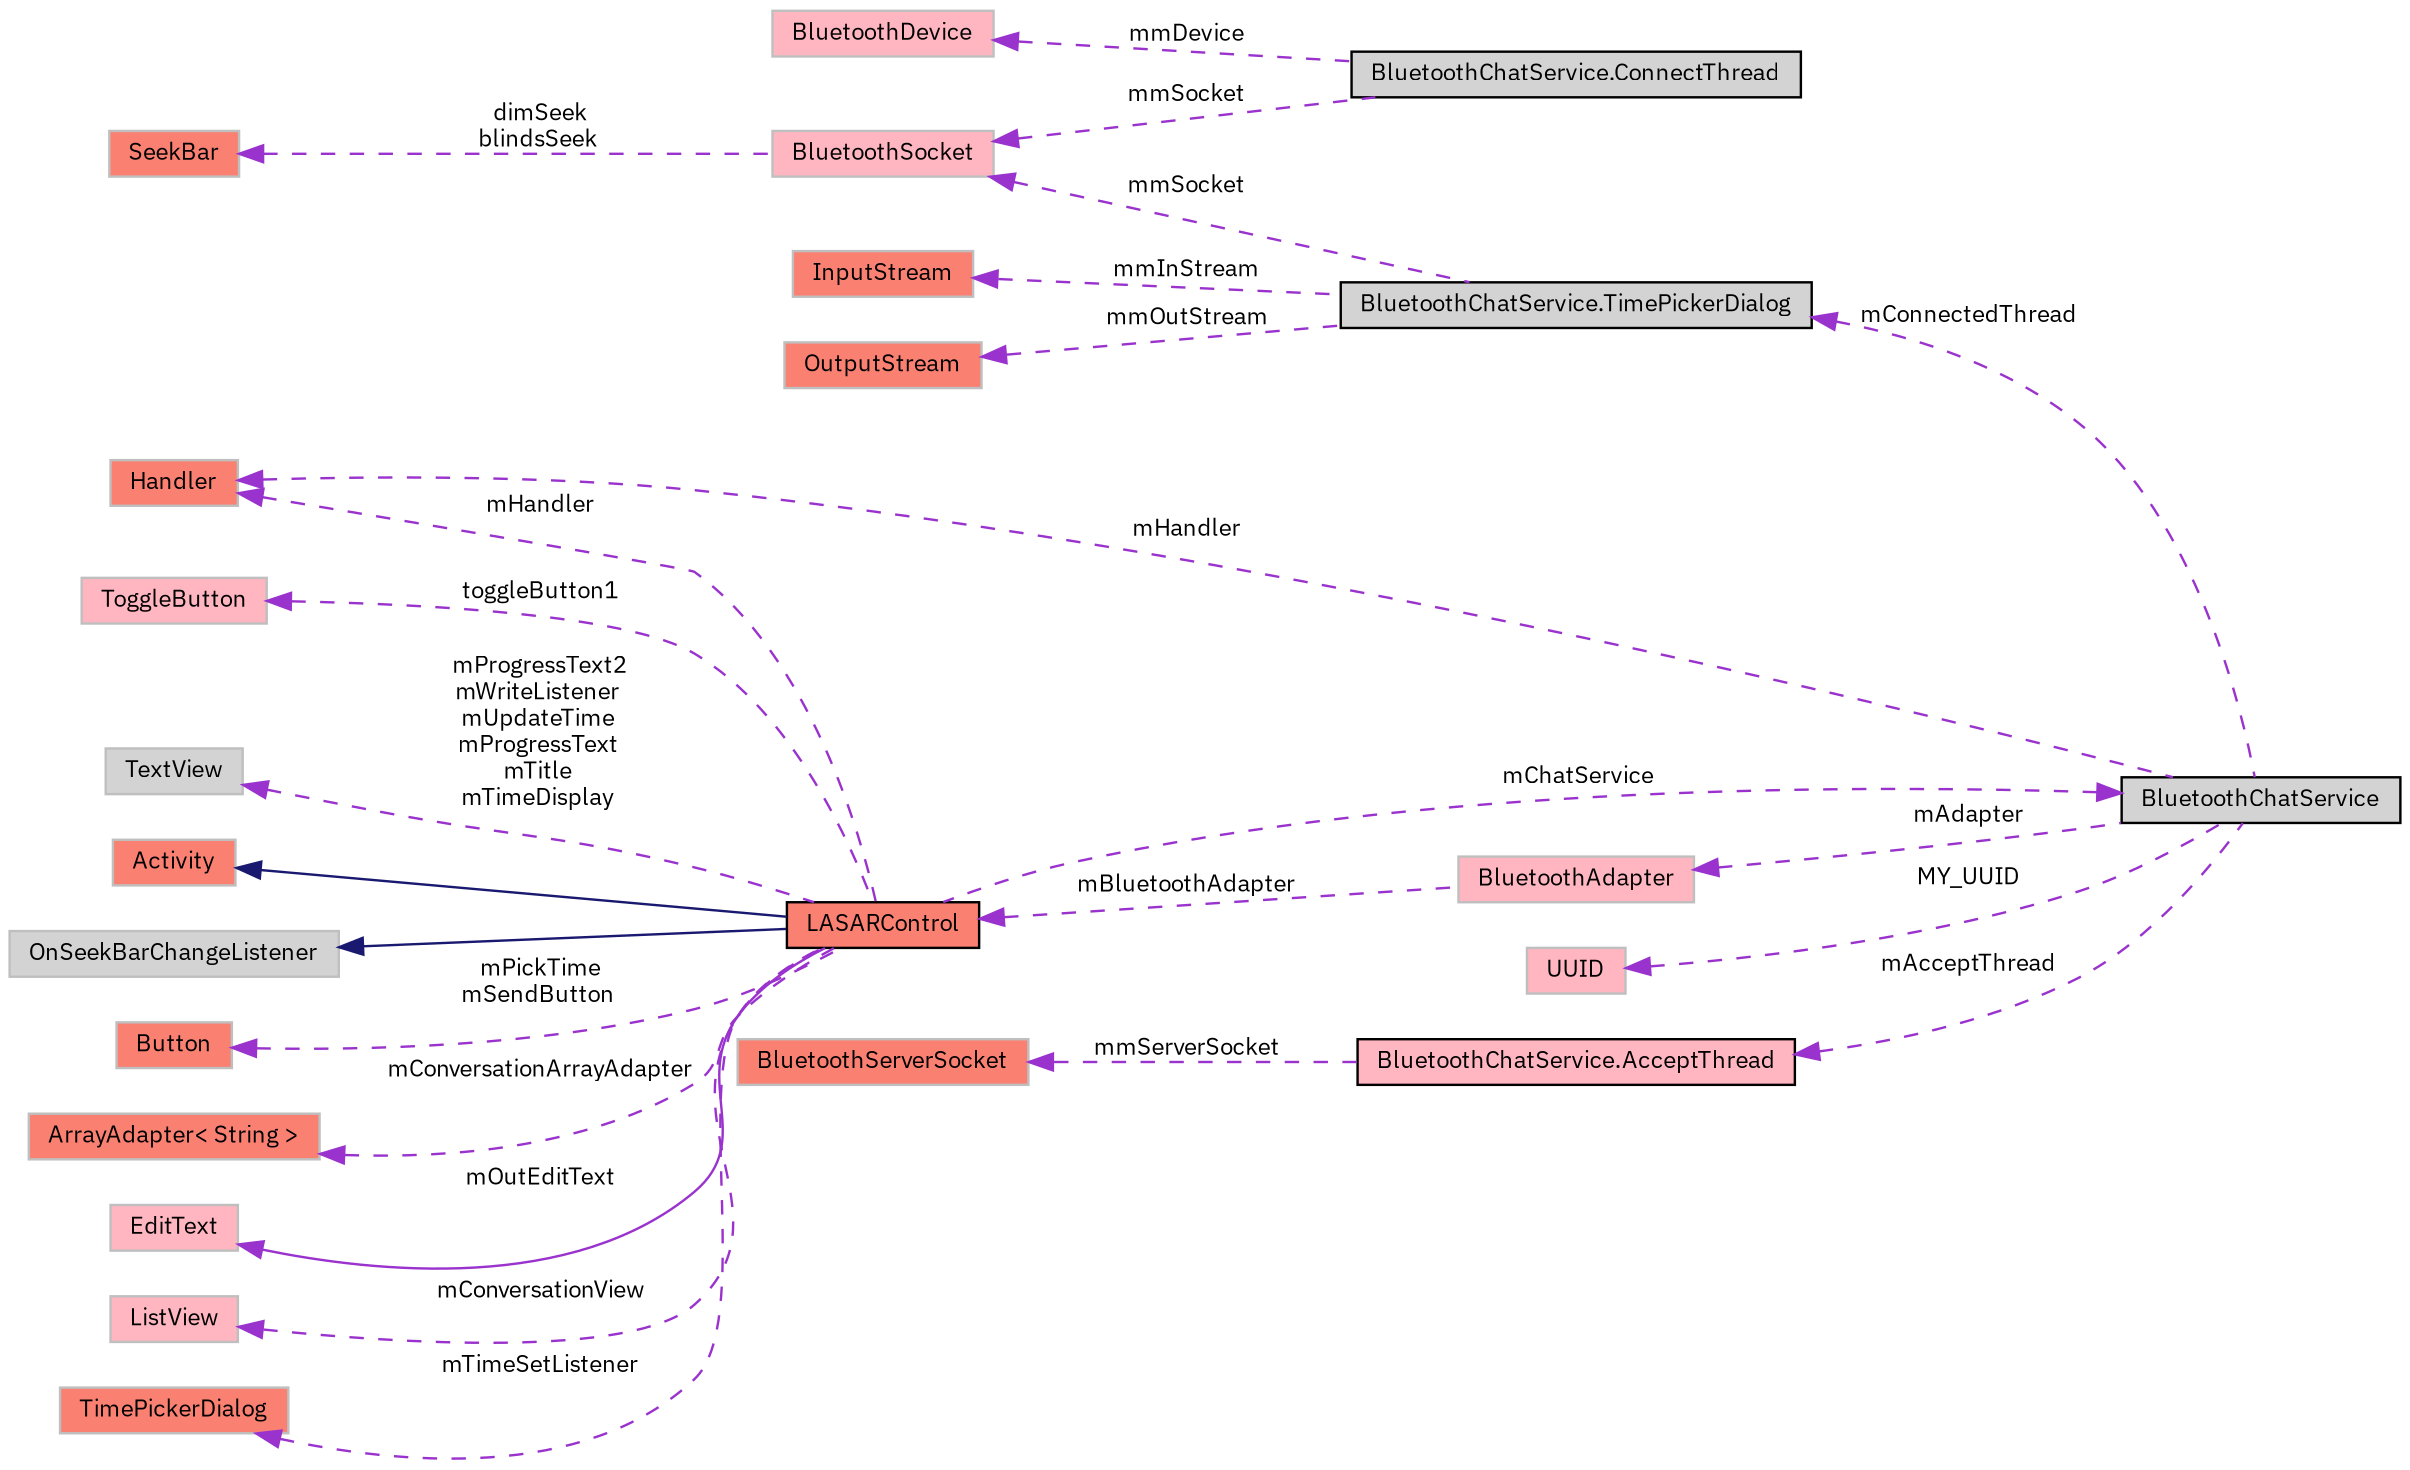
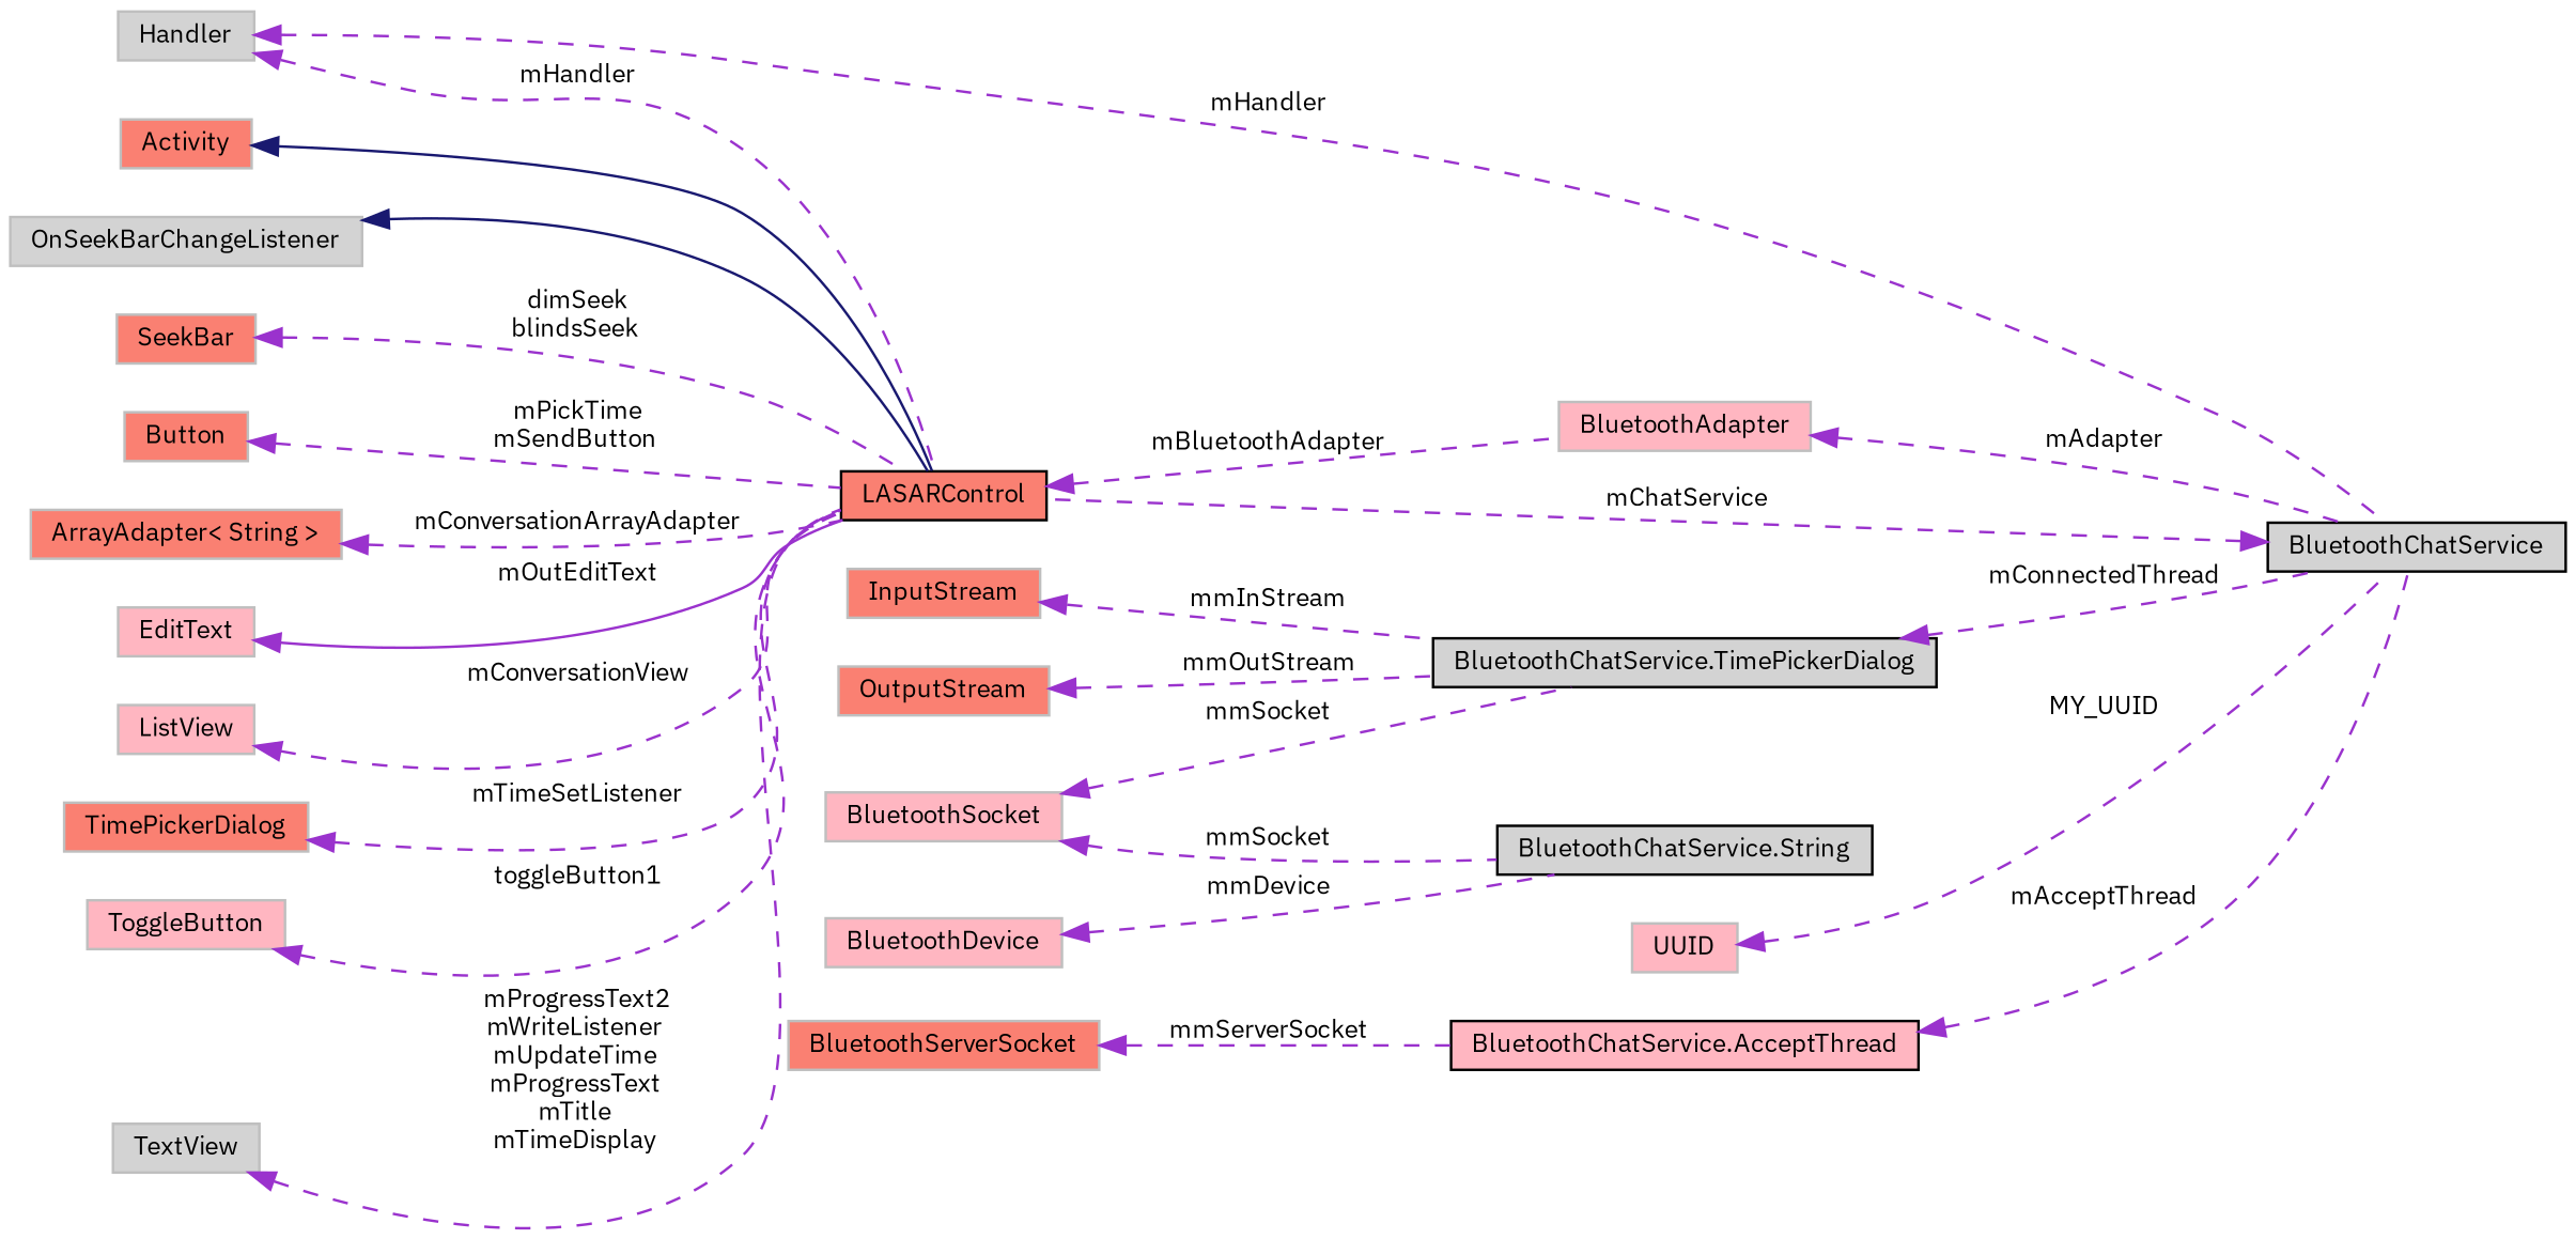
  digraph {
    fontname="IBM Plex Sans"
    rankdir=LR
    node [color=grey75 fillcolor=salmon fontname="IBM Plex Sans" fontsize=10 shape=record style=filled]
    edge [color=darkorchid3 dir=back fontname="IBM Plex Sans" fontsize=10 labelfontname=Helvetica labelfontsize=10 style=dashed]
    n1 [color=black fontcolor=black height=0.2 label=LASARControl width=0.4]
    n2 [fillcolor=lightpink height=0.2 label=BluetoothAdapter width=0.4]
    n3 [height=0.2 label=Activity width=0.4]
    n4 [fillcolor=lightgrey height=0.2 label=OnSeekBarChangeListener width=0.4]
    n5 [color=black fillcolor=lightgrey height=0.2 label=BluetoothChatService width=0.4]
    n6 [height=0.2 label=SeekBar width=0.4]
-   n7 [height=0.2 label=Handler width=0.4]
+   n7 [fillcolor=lightgrey height=0.2 label=Handler width=0.4]
    n8 [height=0.2 label=Button width=0.4]
    n9 [height=0.2 label="ArrayAdapter\< String \>" width=0.4]
    n10 [fillcolor=lightpink height=0.2 label=EditText width=0.4]
    n11 [fillcolor=lightpink height=0.2 label=ListView width=0.4]
    n12 [height=0.2 label=TimePickerDialog width=0.4]
    n13 [color=black fillcolor=lightgrey height=0.2 label="BluetoothChatService.TimePickerDialog" width=0.4]
    n14 [height=0.2 label=InputStream width=0.4]
    n15 [height=0.2 label=OutputStream width=0.4]
    n16 [fillcolor=lightpink height=0.2 label=BluetoothSocket width=0.4]
-   n17 [color=black fillcolor=lightgrey height=0.2 label="BluetoothChatService.ConnectThread" width=0.4]
+   n17 [color=black fillcolor=lightgrey height=0.2 label="BluetoothChatService.String" width=0.4]
    n18 [fillcolor=lightpink height=0.2 label=UUID width=0.4]
    n19 [color=black fillcolor=lightpink height=0.2 label="BluetoothChatService.AcceptThread" width=0.4]
    n20 [height=0.2 label=BluetoothServerSocket width=0.4]
    n21 [fillcolor=lightpink height=0.2 label=BluetoothDevice width=0.4]
    n22 [fillcolor=lightpink height=0.2 label=ToggleButton width=0.4]
    n23 [fillcolor=lightgrey height=0.2 label=TextView width=0.4]
    n1 -> n2 [label=" mBluetoothAdapter"]
    n2 -> n5 [label=" mAdapter"]
    n3 -> n1 [color=midnightblue style=solid]
    n4 -> n1 [color=midnightblue style=solid]
    n5 -> n1 [label=" mChatService"]
-   n6 -> n16 [label=" dimSeek\nblindsSeek"]
+   n6 -> n1 [label=" dimSeek\nblindsSeek"]
    n7 -> n1 [label=" mHandler"]
    n7 -> n5 [label=" mHandler"]
    n8 -> n1 [label=" mPickTime\nmSendButton"]
    n9 -> n1 [label=" mConversationArrayAdapter"]
    n10 -> n1 [label=" mOutEditText" style=solid]
    n11 -> n1 [label=" mConversationView"]
    n12 -> n1 [label=" mTimeSetListener"]
    n13 -> n5 [label=" mConnectedThread"]
    n14 -> n13 [label=" mmInStream"]
    n15 -> n13 [label=" mmOutStream"]
    n16 -> n13 [label=" mmSocket"]
    n16 -> n17 [label=" mmSocket"]
    n18 -> n5 [label=" MY_UUID"]
    n19 -> n5 [label=" mAcceptThread"]
    n20 -> n19 [label=" mmServerSocket"]
    n21 -> n17 [label=" mmDevice"]
    n22 -> n1 [label=" toggleButton1"]
    n23 -> n1 [label=" mProgressText2\nmWriteListener\nmUpdateTime\nmProgressText\nmTitle\nmTimeDisplay"]
  }
